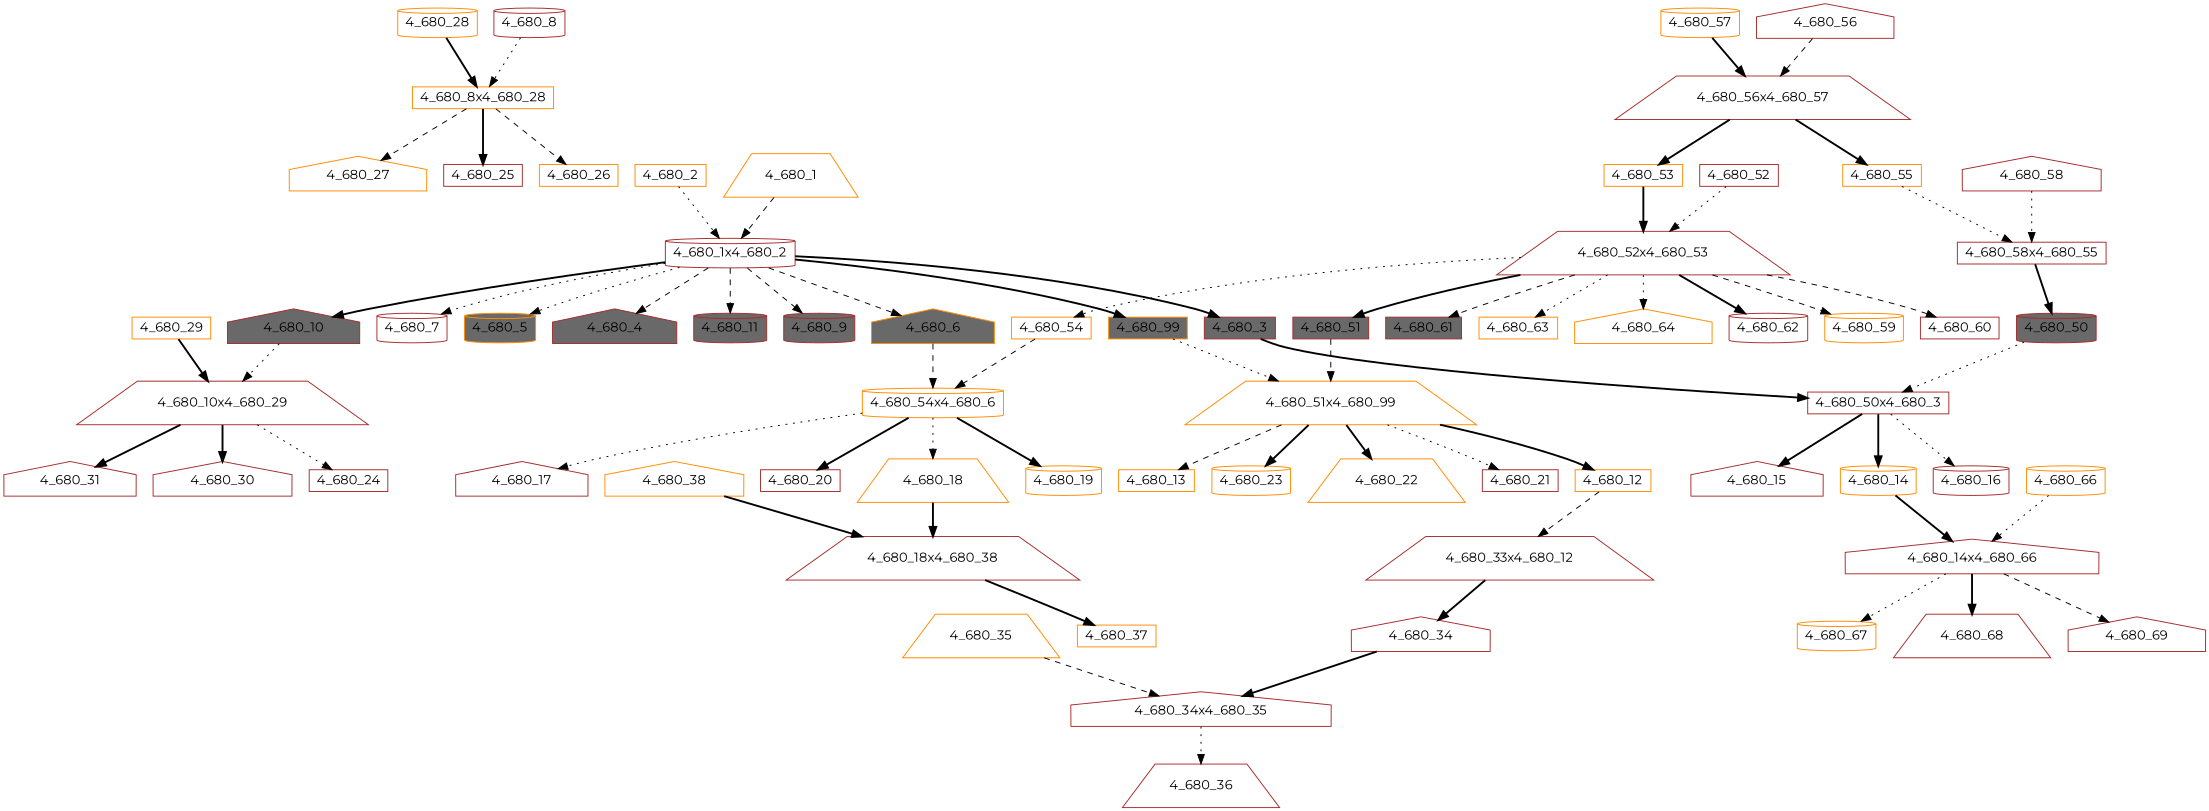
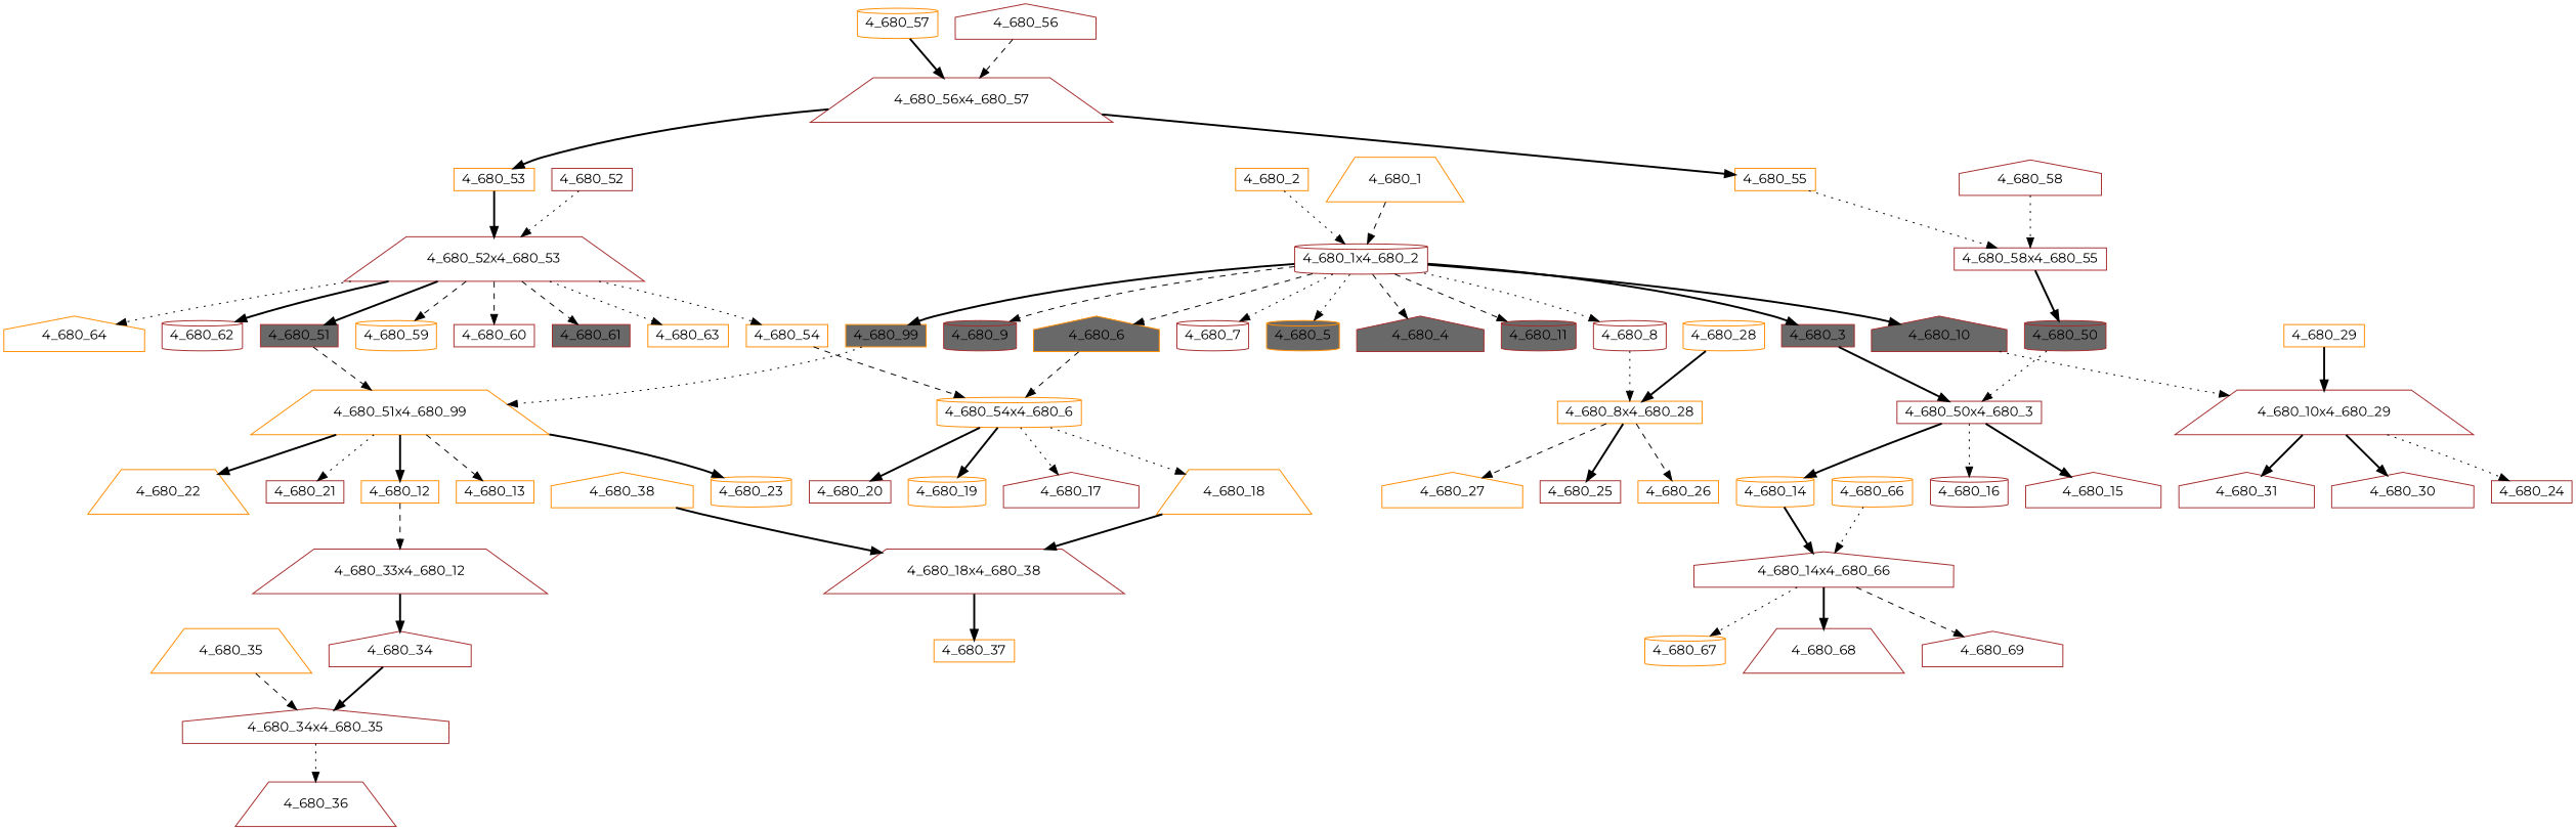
  digraph {
    fontname=Montserrat
    node [color=brown fillcolor=white fontcolor=black fontname=Montserrat regular=0 shape=box style=filled]
    edge [fontname=Montserrat style=bold]
    "4_680_28" [color=darkorange height=0.3 shape=cylinder width=0.5]
    "4_680_8x4_680_28" [color=darkorange height=.1 width=.1 fillcolor="" fontcolor="" regular="" style=""]
    "4_680_27" [color=darkorange height=0.3 shape=house width=0.5]
    "4_680_25" [height=0.3 width=0.5]
    "4_680_26" [color=darkorange height=0.3 width=0.5]
    "4_680_99" [color=darkorange fillcolor=dimgrey height=0.3 width=0.5]
    "4_680_51x4_680_99" [color=darkorange height=.1 shape=trapezium width=.1 fillcolor="" fontcolor="" regular="" style=""]
    "4_680_12" [color=darkorange height=0.3 width=0.5]
    "4_680_13" [color=darkorange height=0.3 width=0.5]
    "4_680_23" [color=darkorange height=0.3 shape=cylinder width=0.5]
    "4_680_22" [color=darkorange height=0.3 shape=trapezium width=0.5]
    "4_680_21" [height=0.3 width=0.5]
    "4_680_1x4_680_2" [height=.1 shape=cylinder width=.1 fillcolor="" fontcolor="" regular="" style=""]
    "4_680_9" [fillcolor=dimgrey height=0.3 shape=cylinder width=0.5]
    "4_680_3" [fillcolor=dimgrey height=0.3 width=0.5]
    "4_680_7" [height=0.3 shape=cylinder width=0.5]
    "4_680_6" [color=darkorange fillcolor=dimgrey height=0.3 shape=house width=0.5]
    "4_680_8" [height=0.3 shape=cylinder width=0.5]
    "4_680_5" [color=darkorange fillcolor=dimgrey height=0.3 shape=cylinder width=0.5]
    "4_680_4" [fillcolor=dimgrey height=0.3 shape=house width=0.5]
    "4_680_11" [fillcolor=dimgrey height=0.3 shape=cylinder width=0.5]
    "4_680_10" [fillcolor=dimgrey height=0.3 shape=house width=0.5]
    "4_680_50x4_680_3" [height=.1 width=.1 fillcolor="" fontcolor="" regular="" style=""]
    "4_680_54x4_680_6" [color=darkorange height=.1 shape=cylinder width=.1 fillcolor="" fontcolor="" regular="" style=""]
    "4_680_10x4_680_29" [height=.1 shape=trapezium width=.1 fillcolor="" fontcolor="" regular="" style=""]
    "4_680_33x4_680_12" [height=.1 shape=trapezium width=.1 fillcolor="" fontcolor="" regular="" style=""]
    "4_680_50" [fillcolor=dimgrey height=0.3 shape=cylinder width=0.5]
    "4_680_14" [color=darkorange height=0.3 shape=cylinder width=0.5]
    "4_680_16" [height=0.3 shape=cylinder width=0.5]
    "4_680_15" [height=0.3 shape=house width=0.5]
    "4_680_58x4_680_55" [height=.1 width=.1 fillcolor="" fontcolor="" regular="" style=""]
    "4_680_14x4_680_66" [height=.1 shape=house width=.1 fillcolor="" fontcolor="" regular="" style=""]
    "4_680_36" [height=0.3 shape=trapezium width=0.5]
    "4_680_34x4_680_35" [height=.1 shape=house width=.1 fillcolor="" fontcolor="" regular="" style=""]
    "4_680_35" [color=darkorange height=0.3 shape=trapezium width=0.5]
    "4_680_51" [fillcolor=dimgrey height=0.3 width=0.5]
    "4_680_52x4_680_53" [height=.1 shape=trapezium width=.1 fillcolor="" fontcolor="" regular="" style=""]
    "4_680_54" [color=darkorange height=0.3 width=0.5]
    "4_680_59" [color=darkorange height=0.3 shape=cylinder width=0.5]
    "4_680_60" [height=0.3 width=0.5]
    "4_680_61" [fillcolor=dimgrey height=0.3 width=0.5]
    "4_680_63" [color=darkorange height=0.3 width=0.5]
    "4_680_64" [color=darkorange height=0.3 shape=house width=0.5]
    "4_680_62" [height=0.3 shape=cylinder width=0.5]
    "4_680_34" [height=0.3 shape=house width=0.5]
    "4_680_31" [height=0.3 shape=house width=0.5]
    "4_680_30" [height=0.3 shape=house width=0.5]
    "4_680_24" [height=0.3 width=0.5]
    "4_680_29" [color=darkorange height=0.3 width=0.5]
    "4_680_38" [color=darkorange height=0.3 shape=house width=0.5]
    "4_680_18x4_680_38" [height=.1 shape=trapezium width=.1 fillcolor="" fontcolor="" regular="" style=""]
    "4_680_37" [color=darkorange height=0.3 width=0.5]
    "4_680_57" [color=darkorange height=0.3 shape=cylinder width=0.5]
    "4_680_56x4_680_57" [height=.1 shape=trapezium width=.1 fillcolor="" fontcolor="" regular="" style=""]
    "4_680_55" [color=darkorange height=0.3 width=0.5]
    "4_680_53" [color=darkorange height=0.3 width=0.5]
    "4_680_56" [height=0.3 shape=house width=0.5]
    "4_680_20" [height=0.3 width=0.5]
    "4_680_19" [color=darkorange height=0.3 shape=cylinder width=0.5]
    "4_680_18" [color=darkorange height=0.3 shape=trapezium width=0.5]
    "4_680_17" [height=0.3 shape=house width=0.5]
    "4_680_58" [height=0.3 shape=house width=0.5]
    "4_680_52" [height=0.3 width=0.5]
    "4_680_2" [color=darkorange height=0.3 width=0.5]
    "4_680_67" [color=darkorange height=0.3 shape=cylinder width=0.5]
    "4_680_68" [height=0.3 shape=trapezium width=0.5]
    "4_680_69" [height=0.3 shape=house width=0.5]
    "4_680_66" [color=darkorange height=0.3 shape=cylinder width=0.5]
    "4_680_1" [color=darkorange height=0.3 shape=trapezium width=0.5]
    "4_680_28" -> "4_680_8x4_680_28"
    "4_680_8x4_680_28" -> "4_680_27" [style=dashed]
    "4_680_8x4_680_28" -> "4_680_25"
    "4_680_8x4_680_28" -> "4_680_26" [style=dashed]
    "4_680_99" -> "4_680_51x4_680_99" [style=dotted]
    "4_680_51x4_680_99" -> "4_680_12"
    "4_680_51x4_680_99" -> "4_680_13" [style=dashed]
    "4_680_51x4_680_99" -> "4_680_23"
    "4_680_51x4_680_99" -> "4_680_22"
    "4_680_51x4_680_99" -> "4_680_21" [style=dotted]
    "4_680_12" -> "4_680_33x4_680_12" [style=dashed]
    "4_680_1x4_680_2" -> "4_680_99"
    "4_680_1x4_680_2" -> "4_680_9" [style=dashed]
    "4_680_1x4_680_2" -> "4_680_3"
    "4_680_1x4_680_2" -> "4_680_7" [style=dotted]
    "4_680_1x4_680_2" -> "4_680_6" [style=dashed]
+   "4_680_1x4_680_2" -> "4_680_8" [style=dotted]
    "4_680_1x4_680_2" -> "4_680_5" [style=dotted]
    "4_680_1x4_680_2" -> "4_680_4" [style=dashed]
    "4_680_1x4_680_2" -> "4_680_11" [style=dashed]
    "4_680_1x4_680_2" -> "4_680_10"
    "4_680_3" -> "4_680_50x4_680_3"
    "4_680_6" -> "4_680_54x4_680_6" [style=dashed]
    "4_680_8" -> "4_680_8x4_680_28" [style=dotted]
    "4_680_10" -> "4_680_10x4_680_29" [style=dotted]
    "4_680_50x4_680_3" -> "4_680_14"
    "4_680_50x4_680_3" -> "4_680_16" [style=dotted]
    "4_680_50x4_680_3" -> "4_680_15"
    "4_680_54x4_680_6" -> "4_680_20"
    "4_680_54x4_680_6" -> "4_680_19"
    "4_680_54x4_680_6" -> "4_680_18" [style=dotted]
    "4_680_54x4_680_6" -> "4_680_17" [style=dotted]
    "4_680_10x4_680_29" -> "4_680_31"
    "4_680_10x4_680_29" -> "4_680_30"
    "4_680_10x4_680_29" -> "4_680_24" [style=dotted]
    "4_680_33x4_680_12" -> "4_680_34"
    "4_680_50" -> "4_680_50x4_680_3" [style=dotted]
    "4_680_14" -> "4_680_14x4_680_66"
    "4_680_58x4_680_55" -> "4_680_50"
    "4_680_14x4_680_66" -> "4_680_67" [style=dotted]
    "4_680_14x4_680_66" -> "4_680_68"
    "4_680_14x4_680_66" -> "4_680_69" [style=dashed]
    "4_680_34x4_680_35" -> "4_680_36" [style=dotted]
    "4_680_35" -> "4_680_34x4_680_35" [style=dashed]
    "4_680_51" -> "4_680_51x4_680_99" [style=dashed]
    "4_680_52x4_680_53" -> "4_680_51"
    "4_680_52x4_680_53" -> "4_680_54" [style=dotted]
    "4_680_52x4_680_53" -> "4_680_59" [style=dashed]
    "4_680_52x4_680_53" -> "4_680_60" [style=dashed]
    "4_680_52x4_680_53" -> "4_680_61" [style=dashed]
    "4_680_52x4_680_53" -> "4_680_63" [style=dotted]
    "4_680_52x4_680_53" -> "4_680_64" [style=dotted]
    "4_680_52x4_680_53" -> "4_680_62"
    "4_680_54" -> "4_680_54x4_680_6" [style=dashed]
    "4_680_34" -> "4_680_34x4_680_35"
    "4_680_29" -> "4_680_10x4_680_29"
    "4_680_38" -> "4_680_18x4_680_38"
    "4_680_18x4_680_38" -> "4_680_37"
    "4_680_57" -> "4_680_56x4_680_57"
    "4_680_56x4_680_57" -> "4_680_55"
    "4_680_56x4_680_57" -> "4_680_53"
    "4_680_55" -> "4_680_58x4_680_55" [style=dotted]
    "4_680_53" -> "4_680_52x4_680_53"
    "4_680_56" -> "4_680_56x4_680_57" [style=dashed]
    "4_680_18" -> "4_680_18x4_680_38"
    "4_680_58" -> "4_680_58x4_680_55" [style=dotted]
    "4_680_52" -> "4_680_52x4_680_53" [style=dotted]
    "4_680_2" -> "4_680_1x4_680_2" [style=dotted]
    "4_680_66" -> "4_680_14x4_680_66" [style=dotted]
    "4_680_1" -> "4_680_1x4_680_2" [style=dashed]
  }
